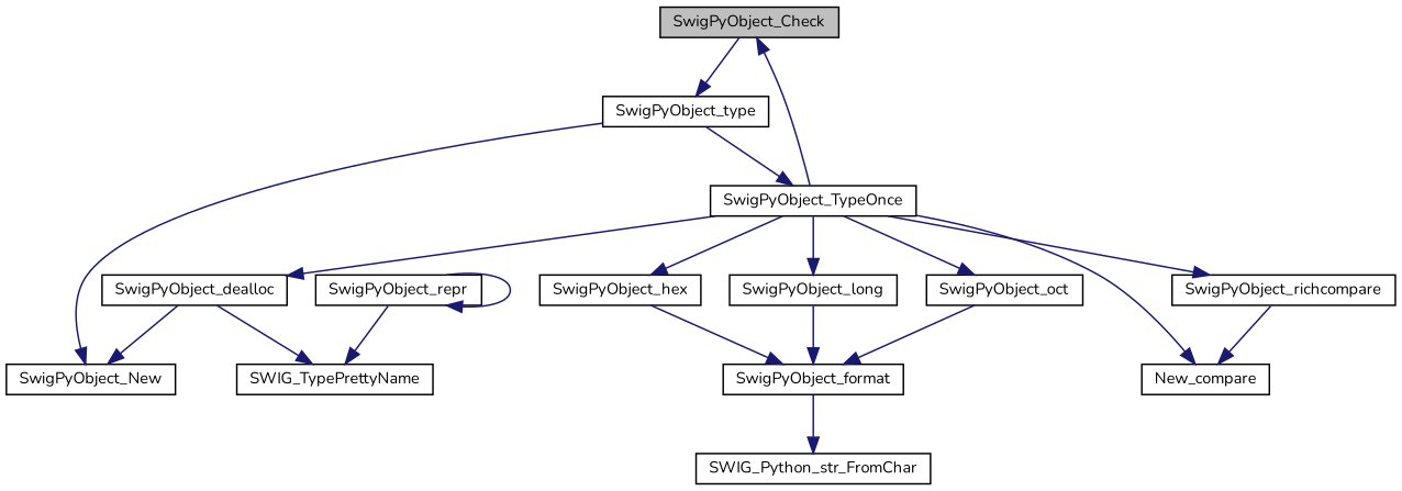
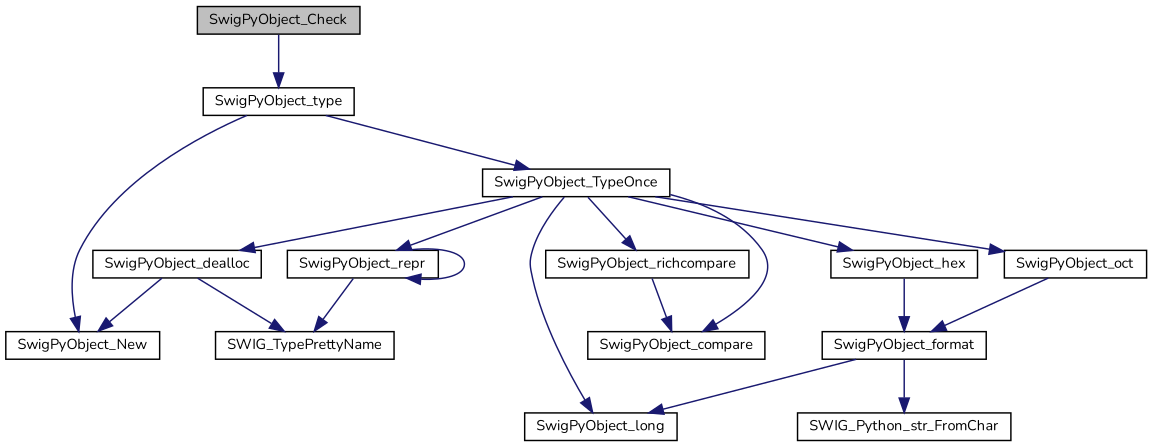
  digraph {
    fontname=Nunito
    rankdir=TB
    node [color=black fillcolor=white fontname=Nunito fontsize=10 shape=record style=filled]
    edge [color=midnightblue fontname=Nunito fontsize=10 labelfontname=Helvetica labelfontsize=10 style=solid]
    n1 [fillcolor=grey75 fontcolor=black height=0.2 label=SwigPyObject_Check width=0.4]
    n2 [height=0.2 label=SwigPyObject_type width=0.4]
    n3 [height=0.2 label=SwigPyObject_TypeOnce width=0.4]
    n4 [height=0.2 label=SwigPyObject_New width=0.4]
-   n5 [height=0.2 label=New_compare width=0.4]
+   n5 [height=0.2 label=SwigPyObject_compare width=0.4]
    n6 [height=0.2 label=SwigPyObject_dealloc width=0.4]
    n7 [height=0.2 label=SwigPyObject_hex width=0.4]
    n8 [height=0.2 label=SwigPyObject_long width=0.4]
    n9 [height=0.2 label=SwigPyObject_oct width=0.4]
    n10 [height=0.2 label=SwigPyObject_repr width=0.4]
    n11 [height=0.2 label=SwigPyObject_richcompare width=0.4]
    n12 [height=0.2 label=SWIG_TypePrettyName width=0.4]
    n13 [height=0.2 label=SwigPyObject_format width=0.4]
    n14 [height=0.2 label=SWIG_Python_str_FromChar width=0.4]
    n1 -> n2
    n2 -> n3
    n2 -> n4
    n3 -> n5
    n3 -> n6
    n3 -> n7
    n3 -> n8
    n3 -> n9
-   n3 -> n1
+   n3 -> n10
    n3 -> n11
    n6 -> n4
    n6 -> n12
    n7 -> n13
    n9 -> n13
    n10 -> n10
    n10 -> n12
    n11 -> n5
-   n8 -> n13
+   n13 -> n8
    n13 -> n14
  }
